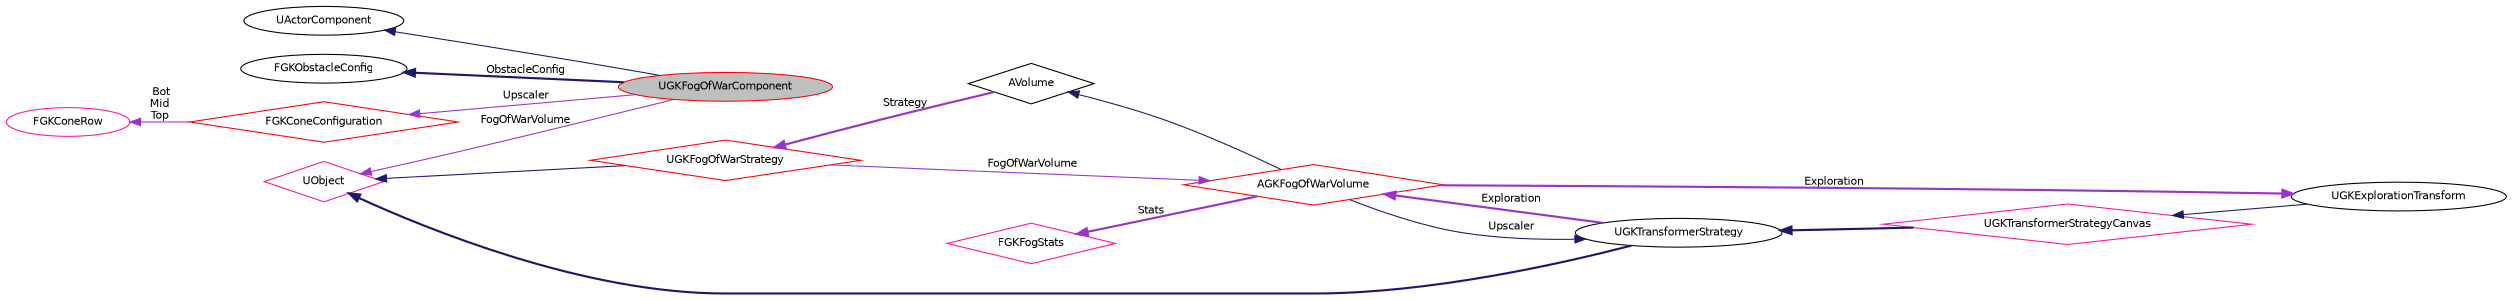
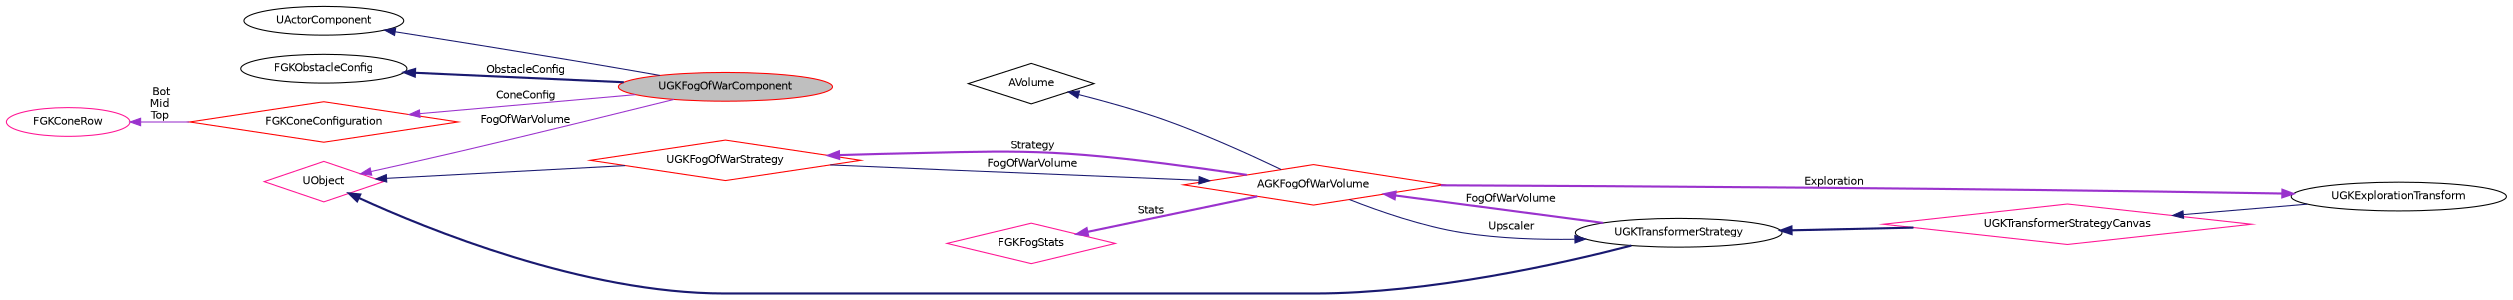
  digraph {
    rankdir=LR
    node [color=black fillcolor=white fontname=Helvetica fontsize=10 shape=diamond style=filled]
    edge [color=midnightblue dir=back fontname=Helvetica fontsize=10 labelfontname=Helvetica labelfontsize=10 style=solid]
    n1 [color=red fillcolor=grey75 fontcolor=black height=0.2 label=UGKFogOfWarComponent shape=ellipse width=0.4]
    n2 [height=0.2 label=UActorComponent shape=ellipse width=0.4]
    n3 [height=0.2 label=FGKObstacleConfig shape=ellipse width=0.4]
    n4 [color=red height=0.2 label=FGKConeConfiguration width=0.4]
    n5 [color=deeppink height=0.2 label=FGKConeRow shape=ellipse width=0.4]
    n6 [color=red height=0.2 label=AGKFogOfWarVolume width=0.4]
    n7 [color=red height=0.2 label=UGKFogOfWarStrategy width=0.4]
    n8 [height=0.2 label=UGKTransformerStrategy shape=ellipse width=0.4]
    n9 [color=deeppink height=0.2 label=UGKTransformerStrategyCanvas width=0.4]
    n10 [height=0.2 label=AVolume width=0.4]
    n11 [color=deeppink height=0.2 label=UObject width=0.4]
    n12 [height=0.2 label=UGKExplorationTransform shape=ellipse width=0.4]
    n13 [color=deeppink height=0.2 label=FGKFogStats width=0.4]
    n2 -> n1
    n3 -> n1 [label=" ObstacleConfig" style=bold]
-   n4 -> n1 [color=darkorchid3 label=" Upscaler"]
+   n4 -> n1 [color=darkorchid3 label=" ConeConfig"]
    n5 -> n4 [color=darkorchid3 label=" Bot\nMid\nTop"]
-   n6 -> n7 [color=darkorchid3 label=" FogOfWarVolume"]
-   n6 -> n8 [color=darkorchid3 label=" Exploration" style=bold]
-   n7 -> n10 [color=darkorchid3 label=" Strategy" style=bold]
+   n6 -> n7 [label=" FogOfWarVolume"]
+   n6 -> n8 [color=darkorchid3 label=" FogOfWarVolume" style=bold]
+   n7 -> n6 [color=darkorchid3 label=" Strategy" style=bold]
    n8 -> n6 [label=" Upscaler"]
    n8 -> n9 [style=bold]
    n9 -> n12
    n10 -> n6
    n11 -> n1 [color=darkorchid3 label=" FogOfWarVolume"]
    n11 -> n7
    n11 -> n8 [style=bold]
    n12 -> n6 [color=darkorchid3 label=" Exploration" style=bold]
    n13 -> n6 [color=darkorchid3 label=" Stats" style=bold]
  }
